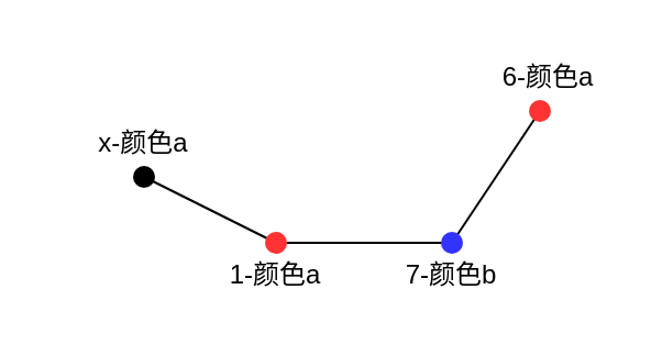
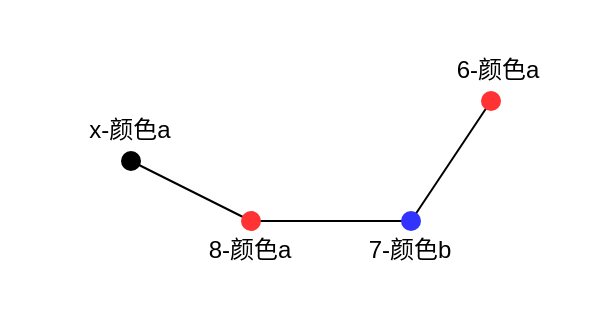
  <mxCell id="0" />
  <mxCell id="1" parent="0" />
  <mxCell id="2" value="" style="endArrow=none;html=1;fontFamily=Helvetica;fontSize=12;fontColor=default;entryX=0.5;entryY=0;entryDx=0;entryDy=0;startArrow=none;" edge="1" parent="1" source="15" target="9"><mxGeometry width="50" height="50" relative="1" as="geometry"><mxPoint x="65" y="80" as="sourcePoint" /><mxPoint x="135" y="90" as="targetPoint" /></mxGeometry></mxCell>
  <mxCell id="3" value="" style="endArrow=none;html=1;fontFamily=Helvetica;fontSize=12;fontColor=default;entryX=0.5;entryY=0;entryDx=0;entryDy=0;startArrow=none;" edge="1" parent="1" source="12" target="10"><mxGeometry width="50" height="50" relative="1" as="geometry"><mxPoint x="245" y="50" as="sourcePoint" /><mxPoint x="185" y="90" as="targetPoint" /></mxGeometry></mxCell>
  <mxCell id="4" value="" style="endArrow=none;html=1;startArrow=none;" edge="1" parent="1" source="6"><mxGeometry width="50" height="50" relative="1" as="geometry"><mxPoint x="85" y="110" as="sourcePoint" /><mxPoint x="205" y="110" as="targetPoint" /></mxGeometry></mxCell>
  <mxCell id="5" value="" style="endArrow=none;html=1;startArrow=none;" edge="1" parent="1" source="8" target="6"><mxGeometry width="50" height="50" relative="1" as="geometry"><mxPoint x="125" y="110" as="sourcePoint" /><mxPoint x="205" y="110" as="targetPoint" /></mxGeometry></mxCell>
  <mxCell id="6" value="" style="shape=waypoint;sketch=0;fillStyle=solid;size=10;pointerEvents=1;points=[];fillColor=none;resizable=0;rotatable=0;perimeter=centerPerimeter;snapToPoint=1;strokeColor=#3333FF;" vertex="1" parent="1"><mxGeometry x="195" y="100" width="20" height="20" as="geometry" /></mxCell>
  <mxCell id="7" value="" style="endArrow=none;html=1;" edge="1" parent="1" target="8"><mxGeometry width="50" height="50" relative="1" as="geometry"><mxPoint x="125" y="110" as="sourcePoint" /><mxPoint x="205" y="110" as="targetPoint" /></mxGeometry></mxCell>
  <mxCell id="8" value="" style="shape=waypoint;sketch=0;fillStyle=solid;size=10;pointerEvents=1;points=[];fillColor=red;resizable=0;rotatable=0;perimeter=centerPerimeter;snapToPoint=1;strokeColor=#FF3333;" vertex="1" parent="1"><mxGeometry x="115" y="100" width="20" height="20" as="geometry" /></mxCell>
- <mxCell id="9" value="1-颜色a" style="text;html=1;strokeColor=none;fillColor=none;align=center;verticalAlign=middle;whiteSpace=wrap;rounded=0;sketch=0;fillStyle=solid;pointerEvents=1;fontFamily=Helvetica;fontSize=12;fontColor=default;" vertex="1" parent="1"><mxGeometry x="95" y="110" width="60" height="30" as="geometry" /></mxCell>
+ <mxCell id="9" value="8-颜色a" style="text;html=1;strokeColor=none;fillColor=none;align=center;verticalAlign=middle;whiteSpace=wrap;rounded=0;sketch=0;fillStyle=solid;pointerEvents=1;fontFamily=Helvetica;fontSize=12;fontColor=default;" vertex="1" parent="1"><mxGeometry x="95" y="110" width="60" height="30" as="geometry" /></mxCell>
  <mxCell id="10" value="7-颜色b" style="text;html=1;strokeColor=none;fillColor=none;align=center;verticalAlign=middle;whiteSpace=wrap;rounded=0;sketch=0;fillStyle=solid;pointerEvents=1;fontFamily=Helvetica;fontSize=12;fontColor=default;" vertex="1" parent="1"><mxGeometry x="175" y="110" width="60" height="30" as="geometry" /></mxCell>
  <mxCell id="11" value="" style="endArrow=none;html=1;fontFamily=Helvetica;fontSize=12;fontColor=default;entryDx=0;entryDy=0;" edge="1" parent="1" target="12"><mxGeometry width="50" height="50" relative="1" as="geometry"><mxPoint x="245" y="50" as="sourcePoint" /><mxPoint x="205" y="110" as="targetPoint" /></mxGeometry></mxCell>
  <mxCell id="12" value="" style="shape=waypoint;sketch=0;fillStyle=solid;size=10;pointerEvents=1;points=[];fillColor=none;resizable=0;rotatable=0;perimeter=centerPerimeter;snapToPoint=1;strokeColor=#FF3333;fontFamily=Helvetica;fontSize=12;fontColor=default;" vertex="1" parent="1"><mxGeometry x="235" y="40" width="20" height="20" as="geometry" /></mxCell>
  <mxCell id="13" value="6-颜色a" style="text;html=1;strokeColor=none;fillColor=none;align=center;verticalAlign=middle;whiteSpace=wrap;rounded=0;sketch=0;fillStyle=solid;pointerEvents=1;fontFamily=Helvetica;fontSize=12;fontColor=default;" vertex="1" parent="1"><mxGeometry x="219" y="20" width="60" height="30" as="geometry" /></mxCell>
  <mxCell id="14" value="" style="endArrow=none;html=1;fontFamily=Helvetica;fontSize=12;fontColor=default;entryDx=0;entryDy=0;" edge="1" parent="1" target="15"><mxGeometry width="50" height="50" relative="1" as="geometry"><mxPoint x="65" y="80" as="sourcePoint" /><mxPoint x="125" y="110" as="targetPoint" /></mxGeometry></mxCell>
  <mxCell id="15" value="" style="shape=waypoint;sketch=0;fillStyle=solid;size=10;pointerEvents=1;points=[];fillColor=none;resizable=0;rotatable=0;perimeter=centerPerimeter;snapToPoint=1;strokeColor=default;fontFamily=Helvetica;fontSize=12;fontColor=default;" vertex="1" parent="1"><mxGeometry x="55" y="70" width="20" height="20" as="geometry" /></mxCell>
  <mxCell id="16" value="x-颜色a" style="text;html=1;strokeColor=none;fillColor=none;align=center;verticalAlign=middle;whiteSpace=wrap;rounded=0;sketch=0;fillStyle=solid;pointerEvents=1;fontFamily=Helvetica;fontSize=12;fontColor=default;" vertex="1" parent="1"><mxGeometry x="20" y="50" width="90" height="30" as="geometry" /></mxCell>
